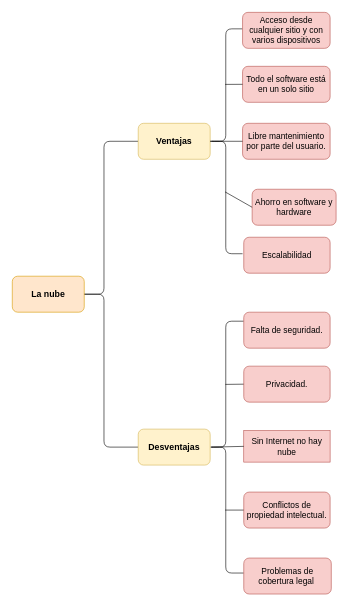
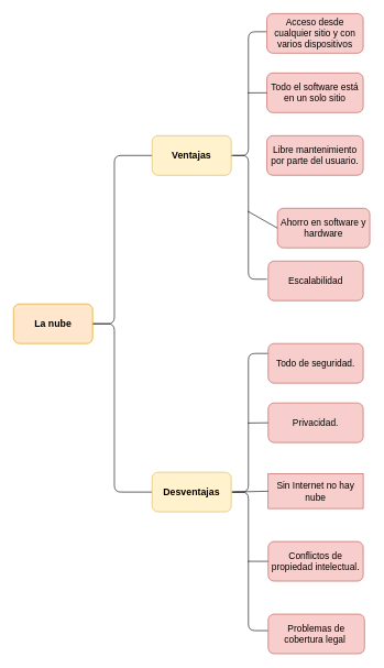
  <mxCell id="0" />
  <mxCell id="1" parent="0" />
  <mxCell id="2" value="" style="shape=curlyBracket;whiteSpace=wrap;html=1;rounded=1;size=0.429;" parent="1" vertex="1"><mxGeometry x="130" y="235" width="100" height="510" as="geometry" /></mxCell>
  <mxCell id="3" value="&lt;b&gt;&lt;span style=&quot;font-size: 11.0pt ; line-height: 107% ; font-family: &amp;#34;arimo&amp;#34; , sans-serif&quot;&gt;Ventajas&lt;/span&gt;&lt;/b&gt;" style="whiteSpace=wrap;html=1;rounded=1;fillColor=#fff2cc;strokeColor=#d6b656;" parent="1" vertex="1"><mxGeometry x="230" y="205" width="120" height="60" as="geometry" /></mxCell>
  <mxCell id="4" value="&lt;font face=&quot;arimo, sans-serif&quot;&gt;&lt;span style=&quot;font-size: 14.667px&quot;&gt;&lt;b&gt;Desventajas&lt;/b&gt;&lt;/span&gt;&lt;/font&gt;" style="rounded=1;whiteSpace=wrap;html=1;fillColor=#fff2cc;strokeColor=#d6b656;" parent="1" vertex="1"><mxGeometry x="230" y="715" width="120" height="60" as="geometry" /></mxCell>
  <mxCell id="5" value="&lt;font face=&quot;arimo, sans-serif&quot;&gt;&lt;span style=&quot;font-size: 14.667px&quot;&gt;&lt;b&gt;La nube&lt;/b&gt;&lt;/span&gt;&lt;/font&gt;" style="rounded=1;whiteSpace=wrap;html=1;fillColor=#ffe6cc;strokeColor=#d79b00;" parent="1" vertex="1"><mxGeometry x="20" y="460" width="120" height="60" as="geometry" /></mxCell>
  <mxCell id="6" value="" style="shape=curlyBracket;whiteSpace=wrap;html=1;rounded=1;" parent="1" vertex="1"><mxGeometry x="346" y="535" width="60" height="420" as="geometry" /></mxCell>
  <mxCell id="7" value="" style="shape=curlyBracket;whiteSpace=wrap;html=1;rounded=1;" parent="1" vertex="1"><mxGeometry x="348" y="47.5" width="56" height="375" as="geometry" /></mxCell>
  <mxCell id="8" value="&lt;font style=&quot;font-size: 14px&quot;&gt;Acceso desde cualquier sitio y con varios dispositivos&lt;/font&gt;" style="rounded=1;whiteSpace=wrap;html=1;fillColor=#f8cecc;strokeColor=#b85450;" parent="1" vertex="1"><mxGeometry x="404" y="20" width="146" height="60" as="geometry" /></mxCell>
  <mxCell id="9" value="&lt;font style=&quot;font-size: 14px&quot;&gt;Todo el software está en un solo sitio&lt;/font&gt;" style="rounded=1;whiteSpace=wrap;html=1;fillColor=#f8cecc;strokeColor=#b85450;" parent="1" vertex="1"><mxGeometry x="404" y="110" width="146" height="60" as="geometry" /></mxCell>
  <mxCell id="10" value="&lt;font style=&quot;font-size: 14px&quot;&gt;Ahorro en software y hardware&lt;/font&gt;" style="rounded=1;whiteSpace=wrap;html=1;fillColor=#f8cecc;strokeColor=#b85450;" parent="1" vertex="1"><mxGeometry x="420" y="315" width="140" height="60" as="geometry" /></mxCell>
  <mxCell id="11" value="&lt;font style=&quot;font-size: 14px&quot;&gt;Escalabilidad&lt;/font&gt;" style="rounded=1;whiteSpace=wrap;html=1;fillColor=#f8cecc;strokeColor=#b85450;" parent="1" vertex="1"><mxGeometry x="406" y="395" width="144" height="60" as="geometry" /></mxCell>
- <mxCell id="12" value="&lt;font style=&quot;font-size: 14px&quot;&gt;Falta de seguridad.&lt;/font&gt;" style="rounded=1;whiteSpace=wrap;html=1;fillColor=#f8cecc;strokeColor=#b85450;" parent="1" vertex="1"><mxGeometry x="406" y="520" width="144" height="60" as="geometry" /></mxCell>
+ <mxCell id="12" value="&lt;font style=&quot;font-size: 14px&quot;&gt;Todo de seguridad.&lt;/font&gt;" style="rounded=1;whiteSpace=wrap;html=1;fillColor=#f8cecc;strokeColor=#b85450;" parent="1" vertex="1"><mxGeometry x="406" y="520" width="144" height="60" as="geometry" /></mxCell>
  <mxCell id="13" value="&lt;font style=&quot;font-size: 14px&quot;&gt;Sin Internet no hay nube&lt;/font&gt;" style="whiteSpace=wrap;html=1;fillColor=#f8cecc;strokeColor=#b85450;rounded=0;" parent="1" vertex="1"><mxGeometry x="406" y="717.5" width="144" height="52.5" as="geometry" /></mxCell>
  <mxCell id="14" value="&lt;font style=&quot;font-size: 14px&quot;&gt;Problemas de cobertura legal&amp;nbsp;&lt;/font&gt;" style="rounded=1;whiteSpace=wrap;html=1;fillColor=#f8cecc;strokeColor=#b85450;" parent="1" vertex="1"><mxGeometry x="406" y="930" width="146" height="60" as="geometry" /></mxCell>
  <mxCell id="15" value="" style="endArrow=none;html=1;entryX=0;entryY=0.5;entryDx=0;entryDy=0;exitX=0.482;exitY=0.247;exitDx=0;exitDy=0;exitPerimeter=0;" parent="1" source="7" target="9" edge="1"><mxGeometry width="50" height="50" relative="1" as="geometry"><mxPoint x="401" y="180" as="sourcePoint" /><mxPoint x="424" y="170" as="targetPoint" /><Array as="points" /></mxGeometry></mxCell>
  <mxCell id="16" value="" style="endArrow=none;html=1;entryX=0;entryY=0.5;entryDx=0;entryDy=0;exitX=0.48;exitY=0.725;exitDx=0;exitDy=0;exitPerimeter=0;" parent="1" source="7" target="10" edge="1"><mxGeometry width="50" height="50" relative="1" as="geometry"><mxPoint x="390" y="310" as="sourcePoint" /><mxPoint x="430" y="279.5" as="targetPoint" /></mxGeometry></mxCell>
  <mxCell id="17" value="" style="endArrow=none;html=1;entryX=0;entryY=0.5;entryDx=0;entryDy=0;exitX=0.1;exitY=0.5;exitDx=0;exitDy=0;exitPerimeter=0;" parent="1" source="6" target="13" edge="1"><mxGeometry width="50" height="50" relative="1" as="geometry"><mxPoint x="330" y="845" as="sourcePoint" /><mxPoint x="380" y="795" as="targetPoint" /><Array as="points" /></mxGeometry></mxCell>
  <mxCell id="18" value="" style="endArrow=none;html=1;entryX=0.1;entryY=0.5;entryDx=0;entryDy=0;entryPerimeter=0;exitX=1;exitY=0.5;exitDx=0;exitDy=0;" edge="1" parent="1" source="3" target="7"><mxGeometry width="50" height="50" relative="1" as="geometry"><mxPoint x="350" y="240" as="sourcePoint" /><mxPoint x="390" y="215" as="targetPoint" /></mxGeometry></mxCell>
  <mxCell id="19" value="" style="endArrow=none;html=1;exitX=0.489;exitY=0.251;exitDx=0;exitDy=0;exitPerimeter=0;" edge="1" parent="1" source="6"><mxGeometry width="50" height="50" relative="1" as="geometry"><mxPoint x="430" y="700" as="sourcePoint" /><mxPoint x="410" y="640" as="targetPoint" /></mxGeometry></mxCell>
  <mxCell id="20" value="" style="endArrow=none;html=1;" edge="1" parent="1"><mxGeometry width="50" height="50" relative="1" as="geometry"><mxPoint x="375" y="850" as="sourcePoint" /><mxPoint x="410" y="850" as="targetPoint" /></mxGeometry></mxCell>
  <mxCell id="21" value="&lt;span style=&quot;font-size: 14px&quot;&gt;Privacidad.&lt;/span&gt;" style="rounded=1;whiteSpace=wrap;html=1;fillColor=#f8cecc;strokeColor=#b85450;" vertex="1" parent="1"><mxGeometry x="406" y="610" width="144" height="60" as="geometry" /></mxCell>
  <mxCell id="22" value="&lt;font style=&quot;font-size: 14px&quot;&gt;Conflictos de propiedad intelectual.&lt;/font&gt;" style="rounded=1;whiteSpace=wrap;html=1;fillColor=#f8cecc;strokeColor=#b85450;" vertex="1" parent="1"><mxGeometry x="406" y="820" width="144" height="60" as="geometry" /></mxCell>
  <mxCell id="23" value="&lt;font style=&quot;font-size: 14px&quot;&gt;Libre mantenimiento por parte del usuario.&lt;/font&gt;" style="rounded=1;whiteSpace=wrap;html=1;fillColor=#f8cecc;strokeColor=#b85450;" vertex="1" parent="1"><mxGeometry x="404" y="205" width="146" height="60" as="geometry" /></mxCell>
- <mxCell id="24" value="" style="endArrow=none;html=1;exitX=1;exitY=0.5;exitDx=0;exitDy=0;entryX=0;entryY=0.5;entryDx=0;entryDy=0;" edge="1" parent="1" source="3" target="23"><mxGeometry width="50" height="50" relative="1" as="geometry"><mxPoint x="390" y="250" as="sourcePoint" /><mxPoint x="440" y="200" as="targetPoint" /></mxGeometry></mxCell>
